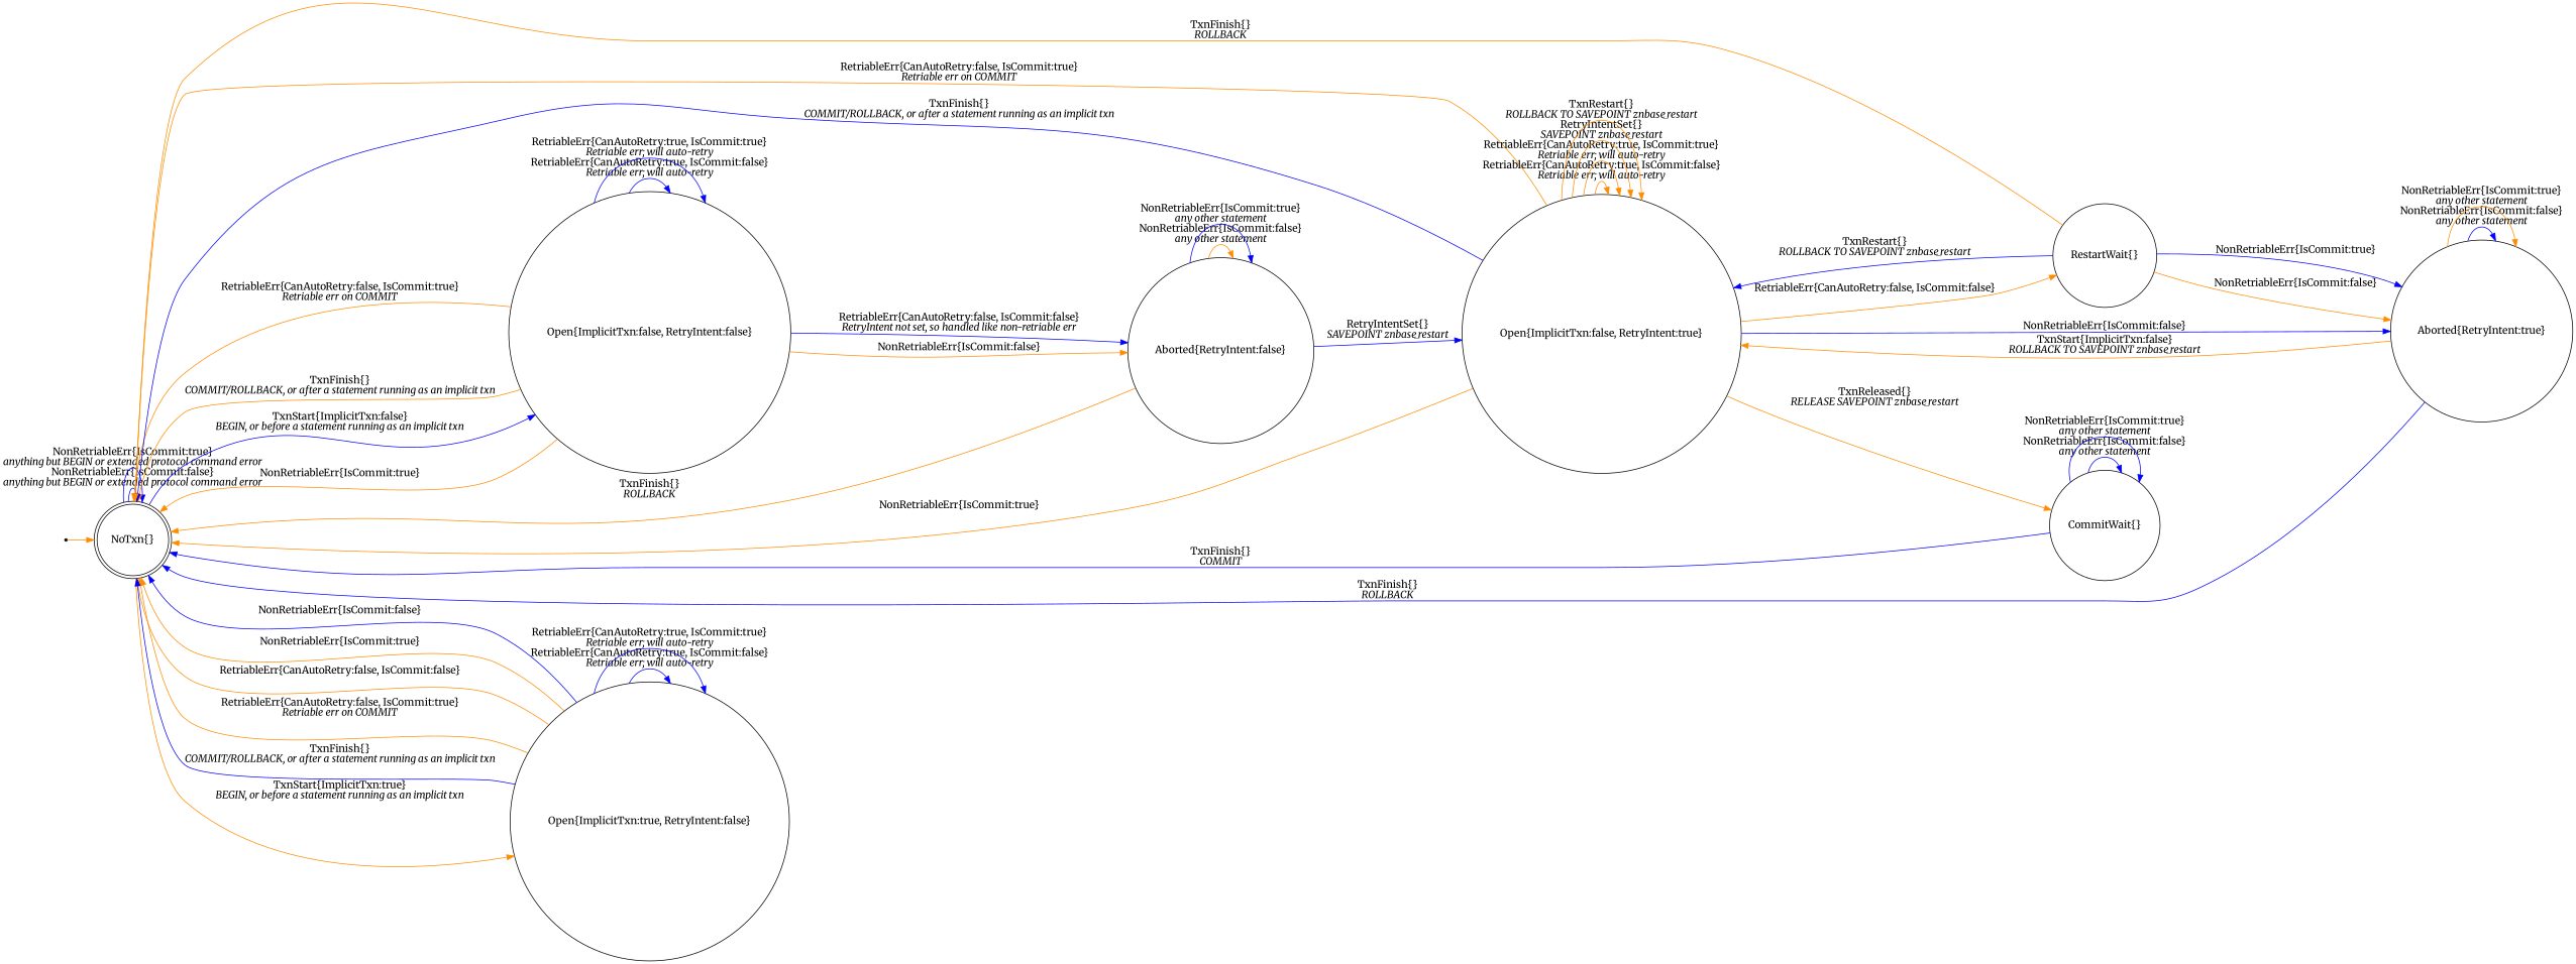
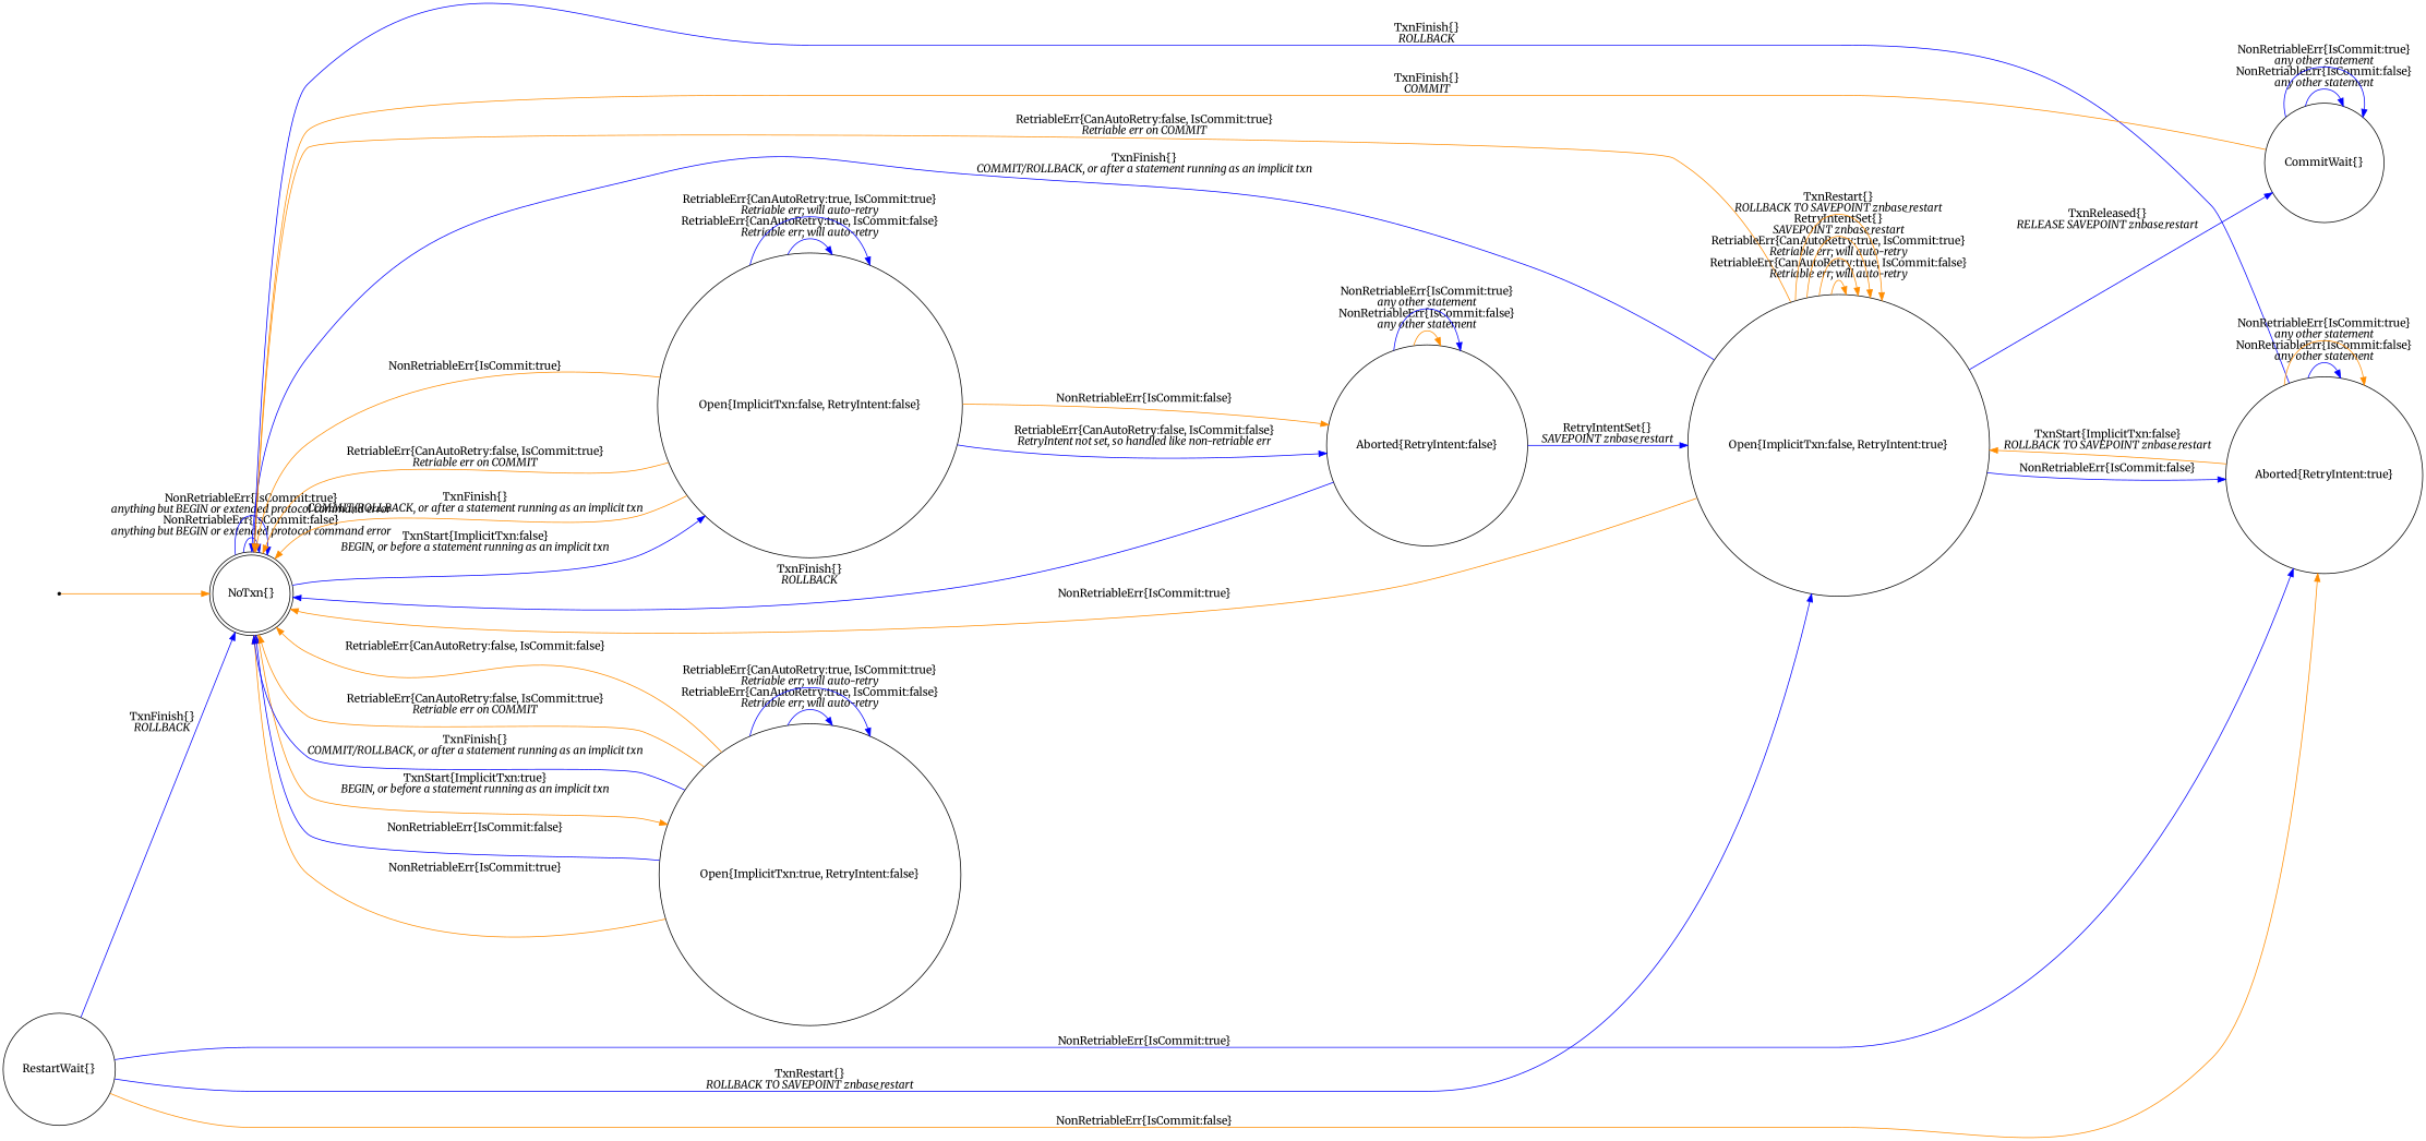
  digraph {
    fontname=Merriweather
    rankdir=LR
    node [fontname=Merriweather shape=circle]
    edge [color=darkorange fontname=Merriweather]
    "NoTxn{}" [shape=doublecircle]
    "Open{ImplicitTxn:false, RetryIntent:false}"
    "Open{ImplicitTxn:true, RetryIntent:false}"
    "Aborted{RetryIntent:false}"
    qi [shape=point]
    "Open{ImplicitTxn:false, RetryIntent:true}"
    "Aborted{RetryIntent:true}"
    "CommitWait{}"
    "RestartWait{}"
    "NoTxn{}" -> "NoTxn{}" [color=blue label=<NonRetriableErr{IsCommit:false}<BR/><I>anything but BEGIN or extended protocol command error</I>>]
    "NoTxn{}" -> "NoTxn{}" [color=blue label=<NonRetriableErr{IsCommit:true}<BR/><I>anything but BEGIN or extended protocol command error</I>>]
    "NoTxn{}" -> "Open{ImplicitTxn:false, RetryIntent:false}" [color=blue label=<TxnStart{ImplicitTxn:false}<BR/><I>BEGIN, or before a statement running as an implicit txn</I>>]
    "NoTxn{}" -> "Open{ImplicitTxn:true, RetryIntent:false}" [label=<TxnStart{ImplicitTxn:true}<BR/><I>BEGIN, or before a statement running as an implicit txn</I>>]
    "Open{ImplicitTxn:false, RetryIntent:false}" -> "NoTxn{}" [label="NonRetriableErr{IsCommit:true}"]
    "Open{ImplicitTxn:false, RetryIntent:false}" -> "NoTxn{}" [label=<RetriableErr{CanAutoRetry:false, IsCommit:true}<BR/><I>Retriable err on COMMIT</I>>]
    "Open{ImplicitTxn:false, RetryIntent:false}" -> "NoTxn{}" [label=<TxnFinish{}<BR/><I>COMMIT/ROLLBACK, or after a statement running as an implicit txn</I>>]
    "Open{ImplicitTxn:false, RetryIntent:false}" -> "Open{ImplicitTxn:false, RetryIntent:false}" [color=blue label=<RetriableErr{CanAutoRetry:true, IsCommit:false}<BR/><I>Retriable err; will auto-retry</I>>]
    "Open{ImplicitTxn:false, RetryIntent:false}" -> "Open{ImplicitTxn:false, RetryIntent:false}" [color=blue label=<RetriableErr{CanAutoRetry:true, IsCommit:true}<BR/><I>Retriable err; will auto-retry</I>>]
    "Open{ImplicitTxn:false, RetryIntent:false}" -> "Aborted{RetryIntent:false}" [label="NonRetriableErr{IsCommit:false}"]
    "Open{ImplicitTxn:false, RetryIntent:false}" -> "Aborted{RetryIntent:false}" [color=blue label=<RetriableErr{CanAutoRetry:false, IsCommit:false}<BR/><I>RetryIntent not set, so handled like non-retriable err</I>>]
    "Open{ImplicitTxn:true, RetryIntent:false}" -> "NoTxn{}" [color=blue label="NonRetriableErr{IsCommit:false}"]
    "Open{ImplicitTxn:true, RetryIntent:false}" -> "NoTxn{}" [label="NonRetriableErr{IsCommit:true}"]
    "Open{ImplicitTxn:true, RetryIntent:false}" -> "NoTxn{}" [label="RetriableErr{CanAutoRetry:false, IsCommit:false}"]
    "Open{ImplicitTxn:true, RetryIntent:false}" -> "NoTxn{}" [label=<RetriableErr{CanAutoRetry:false, IsCommit:true}<BR/><I>Retriable err on COMMIT</I>>]
    "Open{ImplicitTxn:true, RetryIntent:false}" -> "NoTxn{}" [color=blue label=<TxnFinish{}<BR/><I>COMMIT/ROLLBACK, or after a statement running as an implicit txn</I>>]
    "Open{ImplicitTxn:true, RetryIntent:false}" -> "Open{ImplicitTxn:true, RetryIntent:false}" [color=blue label=<RetriableErr{CanAutoRetry:true, IsCommit:false}<BR/><I>Retriable err; will auto-retry</I>>]
    "Open{ImplicitTxn:true, RetryIntent:false}" -> "Open{ImplicitTxn:true, RetryIntent:false}" [color=blue label=<RetriableErr{CanAutoRetry:true, IsCommit:true}<BR/><I>Retriable err; will auto-retry</I>>]
-   "Aborted{RetryIntent:false}" -> "NoTxn{}" [label=<TxnFinish{}<BR/><I>ROLLBACK</I>>]
+   "Aborted{RetryIntent:false}" -> "NoTxn{}" [color=blue label=<TxnFinish{}<BR/><I>ROLLBACK</I>>]
    "Aborted{RetryIntent:false}" -> "Aborted{RetryIntent:false}" [label=<NonRetriableErr{IsCommit:false}<BR/><I>any other statement</I>>]
    "Aborted{RetryIntent:false}" -> "Aborted{RetryIntent:false}" [color=blue label=<NonRetriableErr{IsCommit:true}<BR/><I>any other statement</I>>]
    "Aborted{RetryIntent:false}" -> "Open{ImplicitTxn:false, RetryIntent:true}" [color=blue label=<RetryIntentSet{}<BR/><I>SAVEPOINT znbase_restart</I>>]
    qi -> "NoTxn{}"
    "Open{ImplicitTxn:false, RetryIntent:true}" -> "NoTxn{}" [label="NonRetriableErr{IsCommit:true}"]
    "Open{ImplicitTxn:false, RetryIntent:true}" -> "NoTxn{}" [label=<RetriableErr{CanAutoRetry:false, IsCommit:true}<BR/><I>Retriable err on COMMIT</I>>]
    "Open{ImplicitTxn:false, RetryIntent:true}" -> "NoTxn{}" [color=blue label=<TxnFinish{}<BR/><I>COMMIT/ROLLBACK, or after a statement running as an implicit txn</I>>]
    "Open{ImplicitTxn:false, RetryIntent:true}" -> "Open{ImplicitTxn:false, RetryIntent:true}" [label=<RetriableErr{CanAutoRetry:true, IsCommit:false}<BR/><I>Retriable err; will auto-retry</I>>]
    "Open{ImplicitTxn:false, RetryIntent:true}" -> "Open{ImplicitTxn:false, RetryIntent:true}" [label=<RetriableErr{CanAutoRetry:true, IsCommit:true}<BR/><I>Retriable err; will auto-retry</I>>]
    "Open{ImplicitTxn:false, RetryIntent:true}" -> "Open{ImplicitTxn:false, RetryIntent:true}" [label=<RetryIntentSet{}<BR/><I>SAVEPOINT znbase_restart</I>>]
    "Open{ImplicitTxn:false, RetryIntent:true}" -> "Open{ImplicitTxn:false, RetryIntent:true}" [label=<TxnRestart{}<BR/><I>ROLLBACK TO SAVEPOINT znbase_restart</I>>]
    "Open{ImplicitTxn:false, RetryIntent:true}" -> "Aborted{RetryIntent:true}" [color=blue label="NonRetriableErr{IsCommit:false}"]
-   "Open{ImplicitTxn:false, RetryIntent:true}" -> "CommitWait{}" [label=<TxnReleased{}<BR/><I>RELEASE SAVEPOINT znbase_restart</I>>]
-   "Open{ImplicitTxn:false, RetryIntent:true}" -> "RestartWait{}" [label="RetriableErr{CanAutoRetry:false, IsCommit:false}"]
+   "Open{ImplicitTxn:false, RetryIntent:true}" -> "CommitWait{}" [color=blue label=<TxnReleased{}<BR/><I>RELEASE SAVEPOINT znbase_restart</I>>]
    "Aborted{RetryIntent:true}" -> "NoTxn{}" [color=blue label=<TxnFinish{}<BR/><I>ROLLBACK</I>>]
    "Aborted{RetryIntent:true}" -> "Open{ImplicitTxn:false, RetryIntent:true}" [label=<TxnStart{ImplicitTxn:false}<BR/><I>ROLLBACK TO SAVEPOINT znbase_restart</I>>]
    "Aborted{RetryIntent:true}" -> "Aborted{RetryIntent:true}" [color=blue label=<NonRetriableErr{IsCommit:false}<BR/><I>any other statement</I>>]
    "Aborted{RetryIntent:true}" -> "Aborted{RetryIntent:true}" [label=<NonRetriableErr{IsCommit:true}<BR/><I>any other statement</I>>]
-   "CommitWait{}" -> "NoTxn{}" [color=blue label=<TxnFinish{}<BR/><I>COMMIT</I>>]
+   "CommitWait{}" -> "NoTxn{}" [label=<TxnFinish{}<BR/><I>COMMIT</I>>]
    "CommitWait{}" -> "CommitWait{}" [color=blue label=<NonRetriableErr{IsCommit:false}<BR/><I>any other statement</I>>]
    "CommitWait{}" -> "CommitWait{}" [color=blue label=<NonRetriableErr{IsCommit:true}<BR/><I>any other statement</I>>]
-   "RestartWait{}" -> "NoTxn{}" [label=<TxnFinish{}<BR/><I>ROLLBACK</I>>]
+   "RestartWait{}" -> "NoTxn{}" [color=blue label=<TxnFinish{}<BR/><I>ROLLBACK</I>>]
    "RestartWait{}" -> "Open{ImplicitTxn:false, RetryIntent:true}" [color=blue label=<TxnRestart{}<BR/><I>ROLLBACK TO SAVEPOINT znbase_restart</I>>]
    "RestartWait{}" -> "Aborted{RetryIntent:true}" [label="NonRetriableErr{IsCommit:false}"]
    "RestartWait{}" -> "Aborted{RetryIntent:true}" [color=blue label="NonRetriableErr{IsCommit:true}"]
  }
